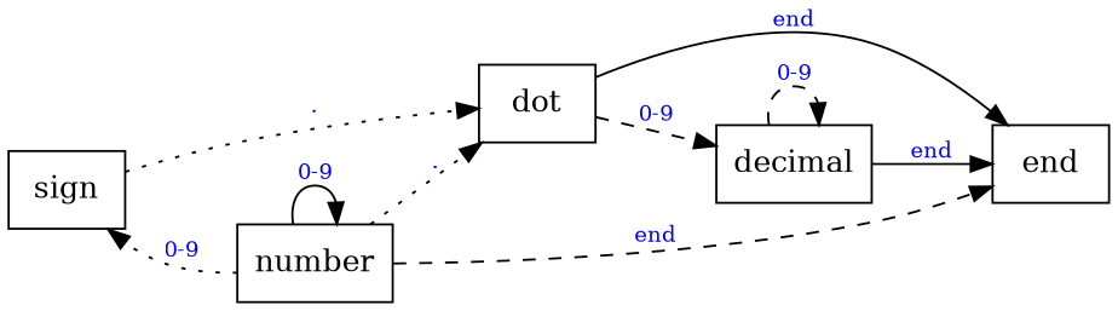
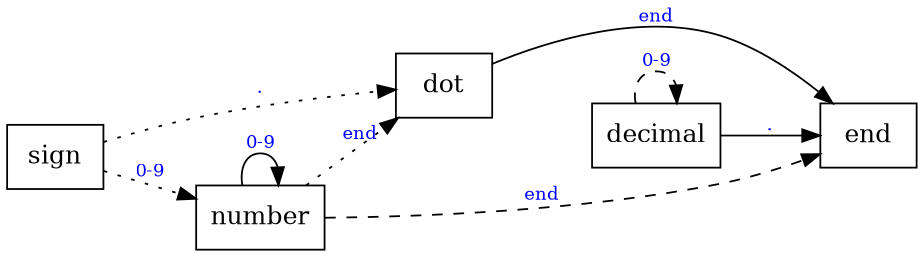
  digraph {
    fontsize=64
    rankdir=LR
    node [shape=box]
    edge [fontcolor=blue fontsize=10 style=dotted]
    sign
    dot
    number
    end
    decimal
    sign -> dot [label="."]
-   number -> sign [label="0-9"]
+   sign -> number [label="0-9"]
    dot -> end [label=end style=solid]
-   dot -> decimal [label="0-9" style=dashed]
-   number -> dot [label="."]
+   number -> dot [label=end]
    number -> number [label="0-9" style=solid]
    number -> end [label=end style=dashed]
-   decimal -> end [label=end style=solid]
+   decimal -> end [label="." style=solid]
    decimal -> decimal [label="0-9" style=dashed]
  }
